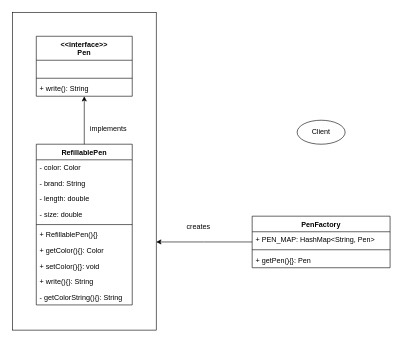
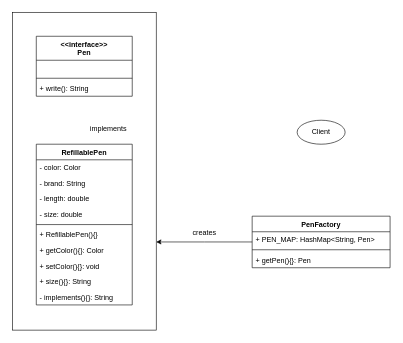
  <mxCell id="0" />
  <mxCell id="1" parent="0" />
  <mxCell id="2" value="" style="rounded=0;whiteSpace=wrap;html=1;fillColor=none;" parent="1" vertex="1"><mxGeometry x="20" y="20" width="240" height="530" as="geometry" /></mxCell>
  <mxCell id="3" value="&lt;&lt;interface&gt;&gt;&#10;Pen" style="swimlane;fontStyle=1;align=center;verticalAlign=top;childLayout=stackLayout;horizontal=1;startSize=40;horizontalStack=0;resizeParent=1;resizeParentMax=0;resizeLast=0;collapsible=1;marginBottom=0;fillColor=none;" parent="1" vertex="1"><mxGeometry x="60" y="60" width="160" height="100" as="geometry" /></mxCell>
  <mxCell id="4" value=" " style="text;align=left;verticalAlign=top;spacingLeft=4;spacingRight=4;overflow=hidden;rotatable=0;points=[[0,0.5],[1,0.5]];portConstraint=eastwest;fillColor=none;" parent="3" vertex="1"><mxGeometry y="40" width="160" height="26" as="geometry" /></mxCell>
  <mxCell id="5" value="" style="line;strokeWidth=1;align=left;verticalAlign=middle;spacingTop=-1;spacingLeft=3;spacingRight=3;rotatable=0;labelPosition=right;points=[];portConstraint=eastwest;fillColor=none;" parent="3" vertex="1"><mxGeometry y="66" width="160" height="8" as="geometry" /></mxCell>
  <mxCell id="6" value="+ write(): String" style="text;align=left;verticalAlign=top;spacingLeft=4;spacingRight=4;overflow=hidden;rotatable=0;points=[[0,0.5],[1,0.5]];portConstraint=eastwest;fillColor=none;" parent="3" vertex="1"><mxGeometry y="74" width="160" height="26" as="geometry" /></mxCell>
- <mxCell id="7" style="edgeStyle=orthogonalEdgeStyle;rounded=0;orthogonalLoop=1;jettySize=auto;html=1;entryX=0.5;entryY=1;entryDx=0;entryDy=0;entryPerimeter=0;fillColor=none;" parent="1" source="8" target="6" edge="1"><mxGeometry relative="1" as="geometry" /></mxCell>
  <mxCell id="8" value="RefillablePen" style="swimlane;fontStyle=1;align=center;verticalAlign=top;childLayout=stackLayout;horizontal=1;startSize=26;horizontalStack=0;resizeParent=1;resizeParentMax=0;resizeLast=0;collapsible=1;marginBottom=0;fillColor=none;" parent="1" vertex="1"><mxGeometry x="60" y="240" width="160" height="268" as="geometry" /></mxCell>
  <mxCell id="9" value="- color: Color" style="text;align=left;verticalAlign=top;spacingLeft=4;spacingRight=4;overflow=hidden;rotatable=0;points=[[0,0.5],[1,0.5]];portConstraint=eastwest;fillColor=none;" parent="8" vertex="1"><mxGeometry y="26" width="160" height="26" as="geometry" /></mxCell>
  <mxCell id="10" value="- brand: String" style="text;align=left;verticalAlign=top;spacingLeft=4;spacingRight=4;overflow=hidden;rotatable=0;points=[[0,0.5],[1,0.5]];portConstraint=eastwest;fillColor=none;" parent="8" vertex="1"><mxGeometry y="52" width="160" height="26" as="geometry" /></mxCell>
  <mxCell id="11" value="- length: double" style="text;align=left;verticalAlign=top;spacingLeft=4;spacingRight=4;overflow=hidden;rotatable=0;points=[[0,0.5],[1,0.5]];portConstraint=eastwest;fillColor=none;" parent="8" vertex="1"><mxGeometry y="78" width="160" height="26" as="geometry" /></mxCell>
  <mxCell id="12" value="- size: double" style="text;align=left;verticalAlign=top;spacingLeft=4;spacingRight=4;overflow=hidden;rotatable=0;points=[[0,0.5],[1,0.5]];portConstraint=eastwest;fillColor=none;" parent="8" vertex="1"><mxGeometry y="104" width="160" height="26" as="geometry" /></mxCell>
  <mxCell id="13" value="" style="line;strokeWidth=1;align=left;verticalAlign=middle;spacingTop=-1;spacingLeft=3;spacingRight=3;rotatable=0;labelPosition=right;points=[];portConstraint=eastwest;fillColor=none;" parent="8" vertex="1"><mxGeometry y="130" width="160" height="8" as="geometry" /></mxCell>
  <mxCell id="14" value="+ RefillablePen(){}" style="text;align=left;verticalAlign=top;spacingLeft=4;spacingRight=4;overflow=hidden;rotatable=0;points=[[0,0.5],[1,0.5]];portConstraint=eastwest;fillColor=none;" parent="8" vertex="1"><mxGeometry y="138" width="160" height="26" as="geometry" /></mxCell>
  <mxCell id="15" value="+ getColor(){}: Color" style="text;align=left;verticalAlign=top;spacingLeft=4;spacingRight=4;overflow=hidden;rotatable=0;points=[[0,0.5],[1,0.5]];portConstraint=eastwest;fillColor=none;" parent="8" vertex="1"><mxGeometry y="164" width="160" height="26" as="geometry" /></mxCell>
  <mxCell id="16" value="+ setColor(){}: void" style="text;align=left;verticalAlign=top;spacingLeft=4;spacingRight=4;overflow=hidden;rotatable=0;points=[[0,0.5],[1,0.5]];portConstraint=eastwest;fillColor=none;" parent="8" vertex="1"><mxGeometry y="190" width="160" height="26" as="geometry" /></mxCell>
- <mxCell id="17" value="+ write(){}: String" style="text;align=left;verticalAlign=top;spacingLeft=4;spacingRight=4;overflow=hidden;rotatable=0;points=[[0,0.5],[1,0.5]];portConstraint=eastwest;fillColor=none;" parent="8" vertex="1"><mxGeometry y="216" width="160" height="26" as="geometry" /></mxCell>
- <mxCell id="18" value="- getColorString(){}: String" style="text;align=left;verticalAlign=top;spacingLeft=4;spacingRight=4;overflow=hidden;rotatable=0;points=[[0,0.5],[1,0.5]];portConstraint=eastwest;fillColor=none;" vertex="1" parent="8"><mxGeometry y="242" width="160" height="26" as="geometry" /></mxCell>
+ <mxCell id="17" value="+ size(){}: String" style="text;align=left;verticalAlign=top;spacingLeft=4;spacingRight=4;overflow=hidden;rotatable=0;points=[[0,0.5],[1,0.5]];portConstraint=eastwest;fillColor=none;" parent="8" vertex="1"><mxGeometry y="216" width="160" height="26" as="geometry" /></mxCell>
+ <mxCell id="18" value="- implements(){}: String" style="text;align=left;verticalAlign=top;spacingLeft=4;spacingRight=4;overflow=hidden;rotatable=0;points=[[0,0.5],[1,0.5]];portConstraint=eastwest;fillColor=none;" vertex="1" parent="8"><mxGeometry y="242" width="160" height="26" as="geometry" /></mxCell>
  <mxCell id="19" style="edgeStyle=orthogonalEdgeStyle;rounded=0;orthogonalLoop=1;jettySize=auto;html=1;fillColor=none;" parent="1" source="20" edge="1"><mxGeometry relative="1" as="geometry"><mxPoint x="260" y="403" as="targetPoint" /></mxGeometry></mxCell>
  <mxCell id="20" value="PenFactory" style="swimlane;fontStyle=1;align=center;verticalAlign=top;childLayout=stackLayout;horizontal=1;startSize=26;horizontalStack=0;resizeParent=1;resizeParentMax=0;resizeLast=0;collapsible=1;marginBottom=0;fillColor=none;" parent="1" vertex="1"><mxGeometry x="420" y="360" width="230" height="86" as="geometry" /></mxCell>
  <mxCell id="21" value="+ PEN_MAP: HashMap&lt;String, Pen&gt;" style="text;align=left;verticalAlign=top;spacingLeft=4;spacingRight=4;overflow=hidden;rotatable=0;points=[[0,0.5],[1,0.5]];portConstraint=eastwest;fillColor=none;" parent="20" vertex="1"><mxGeometry y="26" width="230" height="26" as="geometry" /></mxCell>
  <mxCell id="22" value="" style="line;strokeWidth=1;align=left;verticalAlign=middle;spacingTop=-1;spacingLeft=3;spacingRight=3;rotatable=0;labelPosition=right;points=[];portConstraint=eastwest;fillColor=none;" parent="20" vertex="1"><mxGeometry y="52" width="230" height="8" as="geometry" /></mxCell>
  <mxCell id="23" value="+ getPen(){}: Pen" style="text;align=left;verticalAlign=top;spacingLeft=4;spacingRight=4;overflow=hidden;rotatable=0;points=[[0,0.5],[1,0.5]];portConstraint=eastwest;fillColor=none;" parent="20" vertex="1"><mxGeometry y="60" width="230" height="26" as="geometry" /></mxCell>
  <mxCell id="24" value="implements" style="text;html=1;align=center;verticalAlign=middle;resizable=0;points=[];autosize=1;fillColor=none;" parent="1" vertex="1"><mxGeometry x="140" y="200" width="80" height="30" as="geometry" /></mxCell>
- <mxCell id="25" value="creates" style="text;html=1;align=center;verticalAlign=middle;resizable=0;points=[];autosize=1;fillColor=none;" parent="1" vertex="1"><mxGeometry x="300" y="363" width="60" height="30" as="geometry" /></mxCell>
+ <mxCell id="25" value="creates" style="text;html=1;align=center;verticalAlign=middle;resizable=0;points=[];autosize=1;fillColor=none;" parent="1" vertex="1"><mxGeometry x="310" y="373" width="60" height="30" as="geometry" /></mxCell>
  <mxCell id="26" value="Client" style="ellipse;whiteSpace=wrap;html=1;fillColor=none;" parent="1" vertex="1"><mxGeometry x="495" y="200" width="80" height="40" as="geometry" /></mxCell>
